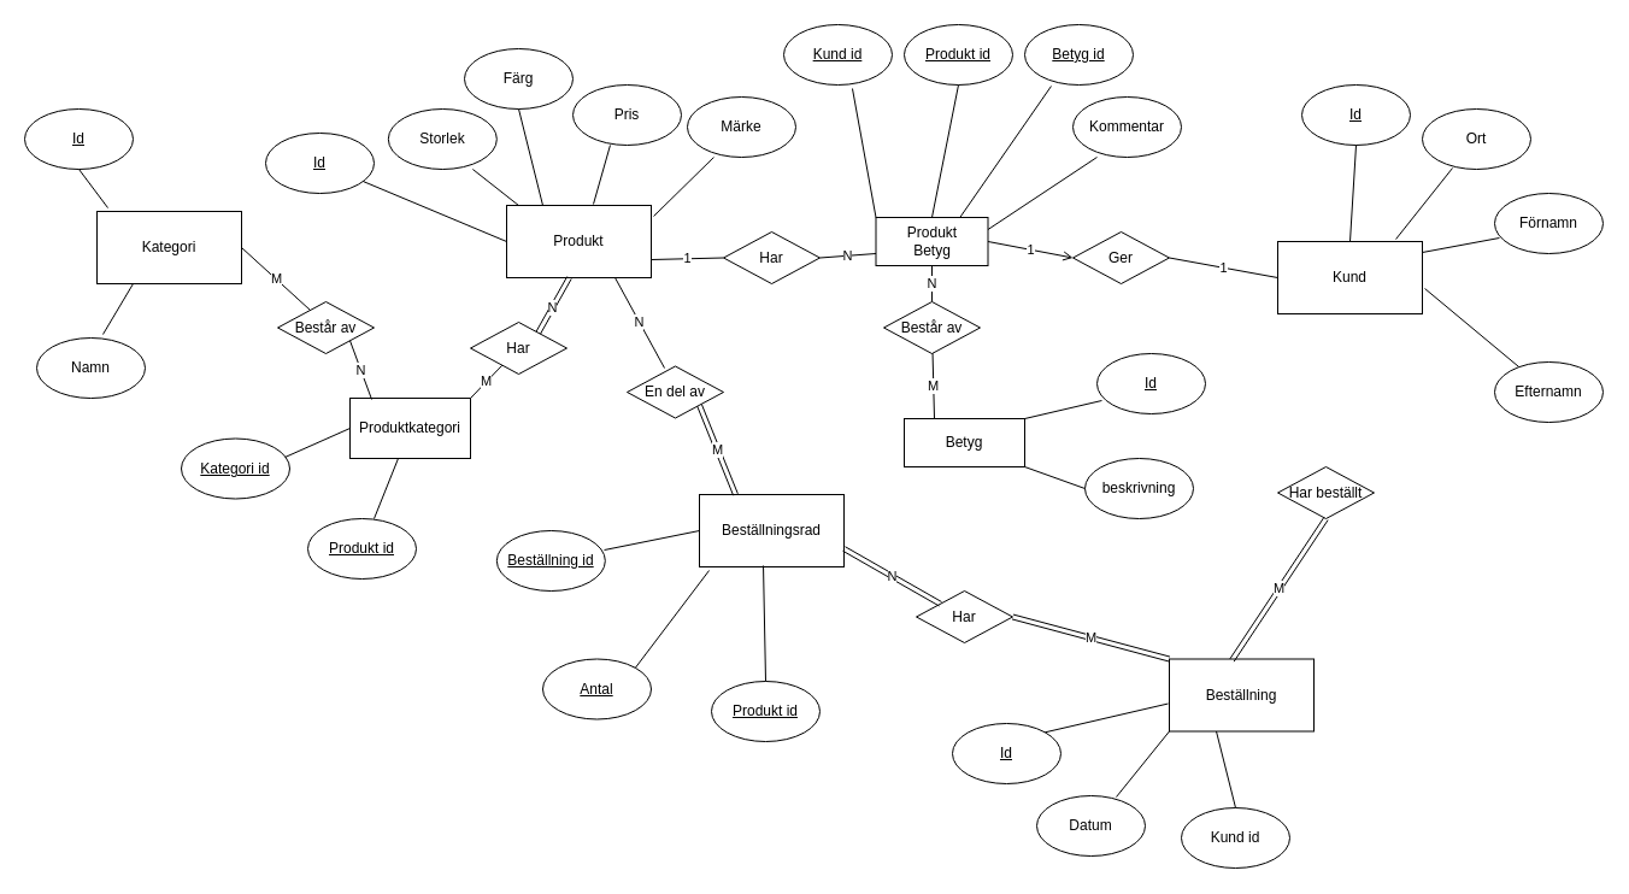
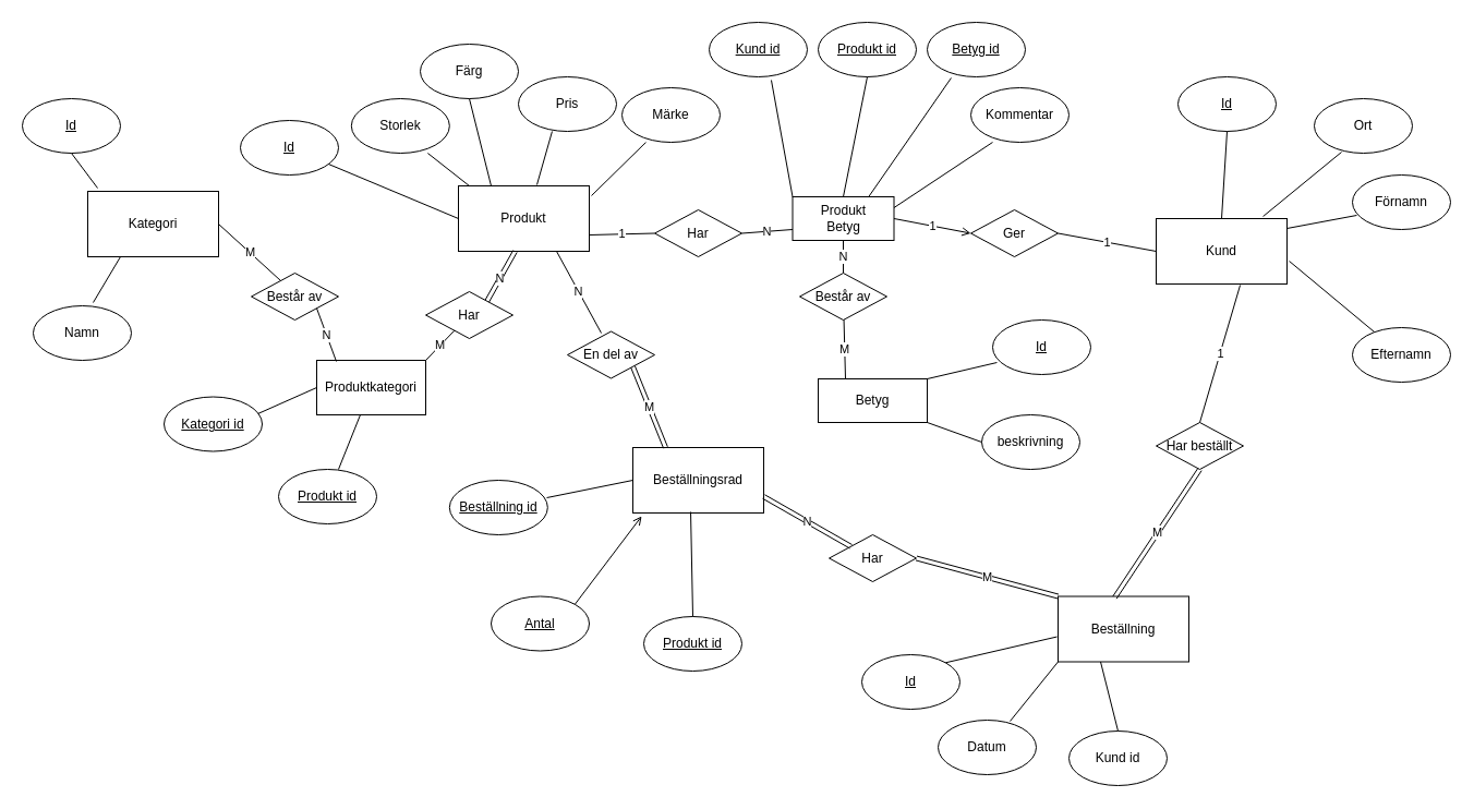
  <mxCell id="0" />
  <mxCell id="1" parent="0" />
  <mxCell id="2" value="&lt;div&gt;Produkt&lt;/div&gt;" style="rounded=0;whiteSpace=wrap;html=1;" parent="1" vertex="1"><mxGeometry x="420" y="170" width="120" height="60" as="geometry" /></mxCell>
  <mxCell id="3" value="Kategori" style="rounded=0;whiteSpace=wrap;html=1;" parent="1" vertex="1"><mxGeometry x="80" y="175" width="120" height="60" as="geometry" /></mxCell>
  <mxCell id="4" value="Kund" style="rounded=0;whiteSpace=wrap;html=1;" parent="1" vertex="1"><mxGeometry x="1060" y="200" width="120" height="60" as="geometry" /></mxCell>
  <mxCell id="5" value="&lt;div&gt;Beställning&lt;/div&gt;" style="rounded=0;whiteSpace=wrap;html=1;" parent="1" vertex="1"><mxGeometry x="970" y="546.5" width="120" height="60" as="geometry" /></mxCell>
  <mxCell id="6" value="Storlek" style="ellipse;whiteSpace=wrap;html=1;" parent="1" vertex="1"><mxGeometry x="321.84" y="90" width="90" height="50" as="geometry" /></mxCell>
  <mxCell id="7" value="Färg" style="ellipse;whiteSpace=wrap;html=1;" parent="1" vertex="1"><mxGeometry x="385" width="90" height="50" as="geometry" y="40" /></mxCell>
  <mxCell id="8" value="Pris" style="ellipse;whiteSpace=wrap;html=1;" parent="1" vertex="1"><mxGeometry x="475" y="70" width="90" height="50" as="geometry" /></mxCell>
  <mxCell id="9" value="Märke" style="ellipse;whiteSpace=wrap;html=1;" parent="1" vertex="1"><mxGeometry x="570" y="80" width="90" height="50" as="geometry" /></mxCell>
  <mxCell id="10" value="" style="endArrow=none;html=1;entryX=0.778;entryY=1;entryDx=0;entryDy=0;entryPerimeter=0;exitX=0.083;exitY=0;exitDx=0;exitDy=0;exitPerimeter=0;" parent="1" source="2" target="6" edge="1"><mxGeometry width="50" height="50" relative="1" as="geometry"><mxPoint x="800" y="210" as="sourcePoint" /><mxPoint x="850" y="160" as="targetPoint" /></mxGeometry></mxCell>
  <mxCell id="11" value="" style="endArrow=none;html=1;entryX=0.5;entryY=1;entryDx=0;entryDy=0;exitX=0.25;exitY=0;exitDx=0;exitDy=0;" parent="1" source="2" target="7" edge="1"><mxGeometry width="50" height="50" relative="1" as="geometry"><mxPoint x="650" y="170" as="sourcePoint" /><mxPoint x="700" y="120" as="targetPoint" /></mxGeometry></mxCell>
  <mxCell id="12" value="" style="endArrow=none;html=1;entryX=0.344;entryY=1;entryDx=0;entryDy=0;entryPerimeter=0;exitX=0.6;exitY=-0.017;exitDx=0;exitDy=0;exitPerimeter=0;" parent="1" source="2" target="8" edge="1"><mxGeometry width="50" height="50" relative="1" as="geometry"><mxPoint x="820" y="220" as="sourcePoint" /><mxPoint x="870" y="170" as="targetPoint" /></mxGeometry></mxCell>
  <mxCell id="13" value="" style="endArrow=none;html=1;entryX=0.244;entryY=1;entryDx=0;entryDy=0;entryPerimeter=0;exitX=1.017;exitY=0.15;exitDx=0;exitDy=0;exitPerimeter=0;" parent="1" source="2" target="9" edge="1"><mxGeometry width="50" height="50" relative="1" as="geometry"><mxPoint x="800" y="260" as="sourcePoint" /><mxPoint x="850" y="210" as="targetPoint" /></mxGeometry></mxCell>
  <mxCell id="14" value="&lt;u&gt;Id&lt;/u&gt;" style="ellipse;whiteSpace=wrap;html=1;" parent="1" vertex="1"><mxGeometry x="220" y="110" width="90" height="50" as="geometry" /></mxCell>
  <mxCell id="15" value="" style="endArrow=none;html=1;exitX=0;exitY=0.5;exitDx=0;exitDy=0;" parent="1" source="2" target="14" edge="1"><mxGeometry width="50" height="50" relative="1" as="geometry"><mxPoint x="520" y="220" as="sourcePoint" /><mxPoint x="570" y="170" as="targetPoint" /></mxGeometry></mxCell>
  <mxCell id="16" value="&lt;u&gt;Id&lt;/u&gt;" style="ellipse;whiteSpace=wrap;html=1;" parent="1" vertex="1"><mxGeometry x="20" y="90" width="90" height="50" as="geometry" /></mxCell>
  <mxCell id="17" value="" style="endArrow=none;html=1;entryX=0.5;entryY=1;entryDx=0;entryDy=0;exitX=0.075;exitY=-0.05;exitDx=0;exitDy=0;exitPerimeter=0;" parent="1" source="3" target="16" edge="1"><mxGeometry width="50" height="50" relative="1" as="geometry"><mxPoint y="310" as="sourcePoint" x="400" /><mxPoint x="450" y="260" as="targetPoint" /></mxGeometry></mxCell>
  <mxCell id="18" value="Namn" style="ellipse;whiteSpace=wrap;html=1;" parent="1" vertex="1"><mxGeometry x="30" y="280" width="90" height="50" as="geometry" /></mxCell>
  <mxCell id="19" value="" style="endArrow=none;html=1;exitX=0.611;exitY=-0.06;exitDx=0;exitDy=0;exitPerimeter=0;entryX=0.25;entryY=1;entryDx=0;entryDy=0;" parent="1" source="18" target="3" edge="1"><mxGeometry width="50" height="50" relative="1" as="geometry"><mxPoint x="580" y="450" as="sourcePoint" /><mxPoint x="630" y="400" as="targetPoint" /></mxGeometry></mxCell>
  <mxCell id="20" value="M" style="endArrow=none;html=1;exitX=1;exitY=0.5;exitDx=0;exitDy=0;entryX=0.338;entryY=0.163;entryDx=0;entryDy=0;entryPerimeter=0;" parent="1" source="3" target="64" edge="1"><mxGeometry width="50" height="50" relative="1" as="geometry"><mxPoint x="590" y="400" as="sourcePoint" /><mxPoint x="250" y="260" as="targetPoint" /></mxGeometry></mxCell>
  <mxCell id="21" value="&lt;u&gt;Id&lt;/u&gt;" style="ellipse;whiteSpace=wrap;html=1;" parent="1" vertex="1"><mxGeometry x="1080" y="70" width="90" height="50" as="geometry" /></mxCell>
  <mxCell id="22" value="" style="endArrow=none;html=1;entryX=0.5;entryY=1;entryDx=0;entryDy=0;exitX=0.5;exitY=0;exitDx=0;exitDy=0;" parent="1" source="4" target="21" edge="1"><mxGeometry width="50" height="50" relative="1" as="geometry"><mxPoint x="1030" y="190" as="sourcePoint" /><mxPoint x="1080" y="140" as="targetPoint" /></mxGeometry></mxCell>
  <mxCell id="23" value="Datum" style="ellipse;whiteSpace=wrap;html=1;" parent="1" vertex="1"><mxGeometry x="860" y="660" width="90" height="50" as="geometry" /></mxCell>
  <mxCell id="24" value="" style="endArrow=none;html=1;exitX=0.733;exitY=0.02;exitDx=0;exitDy=0;exitPerimeter=0;entryX=0;entryY=1;entryDx=0;entryDy=0;" parent="1" source="23" target="5" edge="1"><mxGeometry width="50" height="50" relative="1" as="geometry"><mxPoint x="780" y="520" as="sourcePoint" /><mxPoint x="830" y="470" as="targetPoint" /></mxGeometry></mxCell>
  <mxCell id="25" value="Har beställt" style="rhombus;whiteSpace=wrap;html=1;" parent="1" vertex="1"><mxGeometry x="1060" y="387" width="80" height="43" as="geometry" /></mxCell>
  <mxCell id="26" value="N" style="shape=link;html=1;rounded=0;entryX=0.433;entryY=1;entryDx=0;entryDy=0;entryPerimeter=0;exitX=0.831;exitY=0.316;exitDx=0;exitDy=0;exitPerimeter=0;" parent="1" target="2" edge="1"><mxGeometry relative="1" as="geometry"><mxPoint x="442.995" y="281.53" as="sourcePoint" /><mxPoint x="750" y="300" as="targetPoint" /></mxGeometry></mxCell>
  <mxCell id="27" value="" style="resizable=0;html=1;align=right;verticalAlign=bottom;" parent="26" connectable="0" vertex="1"><mxGeometry x="1" relative="1" as="geometry" /></mxCell>
+ <mxCell id="28" value="1" style="endArrow=none;html=1;exitX=0.5;exitY=0;exitDx=0;exitDy=0;entryX=0.642;entryY=1.017;entryDx=0;entryDy=0;entryPerimeter=0;" parent="1" source="25" target="4" edge="1"><mxGeometry width="50" height="50" relative="1" as="geometry"><mxPoint x="880" y="260" as="sourcePoint" /><mxPoint x="930" y="210" as="targetPoint" /></mxGeometry></mxCell>
  <mxCell id="29" value="N" style="endArrow=none;html=1;entryX=0.75;entryY=1;entryDx=0;entryDy=0;exitX=0.388;exitY=0.035;exitDx=0;exitDy=0;exitPerimeter=0;" parent="1" source="53" target="2" edge="1"><mxGeometry width="50" height="50" relative="1" as="geometry"><mxPoint x="530" y="290" as="sourcePoint" /><mxPoint x="880" y="200" as="targetPoint" /></mxGeometry></mxCell>
  <mxCell id="30" value="M" style="endArrow=none;html=1;entryX=0.5;entryY=1;entryDx=0;entryDy=0;exitX=0.433;exitY=0.017;exitDx=0;exitDy=0;exitPerimeter=0;shape=link;" parent="1" source="5" target="25" edge="1"><mxGeometry width="50" height="50" relative="1" as="geometry"><mxPoint x="720" y="370" as="sourcePoint" /><mxPoint x="770" y="320" as="targetPoint" /></mxGeometry></mxCell>
  <mxCell id="31" value="M" style="endArrow=none;html=1;exitX=0;exitY=0;exitDx=0;exitDy=0;shape=link;entryX=1;entryY=0.5;entryDx=0;entryDy=0;" parent="1" source="5" target="55" edge="1"><mxGeometry width="50" height="50" relative="1" as="geometry"><mxPoint x="690" y="410" as="sourcePoint" /><mxPoint x="850" y="520" as="targetPoint" /></mxGeometry></mxCell>
  <mxCell id="32" value="&lt;u&gt;Id&lt;/u&gt;" style="ellipse;whiteSpace=wrap;html=1;" parent="1" vertex="1"><mxGeometry x="790" y="600" width="90" height="50" as="geometry" /></mxCell>
  <mxCell id="33" value="" style="endArrow=none;html=1;entryX=-0.008;entryY=0.617;entryDx=0;entryDy=0;entryPerimeter=0;exitX=1;exitY=0;exitDx=0;exitDy=0;" parent="1" source="32" target="5" edge="1"><mxGeometry width="50" height="50" relative="1" as="geometry"><mxPoint x="690" y="450" as="sourcePoint" /><mxPoint x="740" y="400" as="targetPoint" /></mxGeometry></mxCell>
  <mxCell id="34" value="Kund id" style="ellipse;whiteSpace=wrap;html=1;" parent="1" vertex="1"><mxGeometry x="980" y="670" width="90" height="50" as="geometry" /></mxCell>
- <mxCell id="35" value="Ort" style="ellipse;whiteSpace=wrap;html=1;" parent="1" vertex="1"><mxGeometry x="1180" y="90" width="90" height="50" as="geometry" /></mxCell>
+ <mxCell id="35" value="Ort" style="ellipse;whiteSpace=wrap;html=1;" parent="1" vertex="1"><mxGeometry x="1205" y="90" width="90" height="50" as="geometry" /></mxCell>
  <mxCell id="36" value="" style="endArrow=none;html=1;exitX=0.5;exitY=0;exitDx=0;exitDy=0;entryX=0.325;entryY=1;entryDx=0;entryDy=0;entryPerimeter=0;" parent="1" source="34" target="5" edge="1"><mxGeometry width="50" height="50" relative="1" as="geometry"><mxPoint x="810" y="530" as="sourcePoint" /><mxPoint x="860" y="480" as="targetPoint" /></mxGeometry></mxCell>
  <mxCell id="37" value="" style="endArrow=none;html=1;entryX=0.278;entryY=0.98;entryDx=0;entryDy=0;exitX=0.817;exitY=-0.033;exitDx=0;exitDy=0;entryPerimeter=0;exitPerimeter=0;" parent="1" source="4" target="35" edge="1"><mxGeometry width="50" height="50" relative="1" as="geometry"><mxPoint x="1130" y="220" as="sourcePoint" /><mxPoint x="1180" y="170" as="targetPoint" /></mxGeometry></mxCell>
  <mxCell id="38" value="Förnamn" style="ellipse;whiteSpace=wrap;html=1;" parent="1" vertex="1"><mxGeometry x="1240" y="160" width="90" height="50" as="geometry" /></mxCell>
  <mxCell id="39" value="" style="endArrow=none;html=1;entryX=0.044;entryY=0.74;entryDx=0;entryDy=0;entryPerimeter=0;exitX=1;exitY=0.15;exitDx=0;exitDy=0;exitPerimeter=0;" parent="1" source="4" target="38" edge="1"><mxGeometry width="50" height="50" relative="1" as="geometry"><mxPoint x="1150" y="280" as="sourcePoint" /><mxPoint x="1200" y="230" as="targetPoint" /></mxGeometry></mxCell>
  <mxCell id="40" value="Efternamn" style="ellipse;whiteSpace=wrap;html=1;" parent="1" vertex="1"><mxGeometry x="1240" y="300" width="90" height="50" as="geometry" /></mxCell>
  <mxCell id="41" value="" style="endArrow=none;html=1;exitX=1.017;exitY=0.65;exitDx=0;exitDy=0;exitPerimeter=0;" parent="1" source="4" target="40" edge="1"><mxGeometry width="50" height="50" relative="1" as="geometry"><mxPoint x="1150" y="350" as="sourcePoint" /><mxPoint x="1200" y="300" as="targetPoint" /></mxGeometry></mxCell>
  <mxCell id="42" value="Betyg" style="rounded=0;whiteSpace=wrap;html=1;" parent="1" vertex="1"><mxGeometry x="750" y="347" width="100" height="40" as="geometry" /></mxCell>
  <mxCell id="43" value="1" style="endArrow=none;html=1;entryX=0;entryY=0.5;entryDx=0;entryDy=0;exitX=1;exitY=0.5;exitDx=0;exitDy=0;" parent="1" source="71" target="4" edge="1"><mxGeometry width="50" height="50" relative="1" as="geometry"><mxPoint x="980" y="220" as="sourcePoint" /><mxPoint x="920" y="340" as="targetPoint" /></mxGeometry></mxCell>
  <mxCell id="44" value="1" style="endArrow=none;html=1;entryX=1;entryY=0.75;entryDx=0;entryDy=0;exitX=0;exitY=0.5;exitDx=0;exitDy=0;" parent="1" source="75" target="2" edge="1"><mxGeometry width="50" height="50" relative="1" as="geometry"><mxPoint x="600" y="215" as="sourcePoint" /><mxPoint x="820" y="350" as="targetPoint" /></mxGeometry></mxCell>
  <mxCell id="45" value="N" style="endArrow=none;html=1;exitX=0.5;exitY=0;exitDx=0;exitDy=0;entryX=0.5;entryY=1;entryDx=0;entryDy=0;" parent="1" source="73" target="70" edge="1"><mxGeometry width="50" height="50" relative="1" as="geometry"><mxPoint x="740" y="460" as="sourcePoint" /><mxPoint x="780" y="260" as="targetPoint" /></mxGeometry></mxCell>
  <mxCell id="46" value="&lt;u&gt;Id&lt;/u&gt;" style="ellipse;whiteSpace=wrap;html=1;" parent="1" vertex="1"><mxGeometry x="910" y="293" width="90" height="50" as="geometry" /></mxCell>
  <mxCell id="47" value="beskrivning" style="ellipse;whiteSpace=wrap;html=1;" parent="1" vertex="1"><mxGeometry x="900" y="380" width="90" height="50" as="geometry" /></mxCell>
  <mxCell id="48" value="" style="endArrow=none;html=1;entryX=0.044;entryY=0.78;entryDx=0;entryDy=0;entryPerimeter=0;exitX=1;exitY=0;exitDx=0;exitDy=0;" parent="1" source="42" target="46" edge="1"><mxGeometry width="50" height="50" relative="1" as="geometry"><mxPoint x="800" y="520" as="sourcePoint" /><mxPoint x="850" y="470" as="targetPoint" /></mxGeometry></mxCell>
  <mxCell id="49" value="" style="endArrow=none;html=1;entryX=0;entryY=0.5;entryDx=0;entryDy=0;exitX=1;exitY=1;exitDx=0;exitDy=0;" parent="1" source="42" target="47" edge="1"><mxGeometry width="50" height="50" relative="1" as="geometry"><mxPoint x="830" y="520" as="sourcePoint" /><mxPoint x="880" y="470" as="targetPoint" /></mxGeometry></mxCell>
  <mxCell id="50" value="&lt;u&gt;Antal&lt;/u&gt;" style="ellipse;whiteSpace=wrap;html=1;" vertex="1" parent="1"><mxGeometry x="450" y="546.5" width="90" height="50" as="geometry" /></mxCell>
- <mxCell id="51" value="" style="endArrow=none;html=1;exitX=1;exitY=0;exitDx=0;exitDy=0;entryX=0.067;entryY=1.05;entryDx=0;entryDy=0;entryPerimeter=0;" edge="1" parent="1" source="50" target="52"><mxGeometry width="50" height="50" relative="1" as="geometry"><mxPoint x="710" y="610" as="sourcePoint" /><mxPoint x="713.29" y="488.858" as="targetPoint" /></mxGeometry></mxCell>
+ <mxCell id="51" value="" style="endArrow=open;html=1;exitX=1;exitY=0;exitDx=0;exitDy=0;entryX=0.067;entryY=1.05;entryDx=0;entryDy=0;entryPerimeter=0;" edge="1" parent="1" source="50" target="52"><mxGeometry width="50" height="50" relative="1" as="geometry"><mxPoint x="710" y="610" as="sourcePoint" /><mxPoint x="713.29" y="488.858" as="targetPoint" /></mxGeometry></mxCell>
  <mxCell id="52" value="Beställningsrad" style="rounded=0;whiteSpace=wrap;html=1;" vertex="1" parent="1"><mxGeometry x="580" y="410" width="120" height="60" as="geometry" /></mxCell>
  <mxCell id="53" value="En del av" style="rhombus;whiteSpace=wrap;html=1;" vertex="1" parent="1"><mxGeometry x="520" y="303.5" width="80" height="43" as="geometry" /></mxCell>
  <mxCell id="54" value="M" style="endArrow=none;html=1;entryX=1;entryY=1;entryDx=0;entryDy=0;exitX=0.25;exitY=0;exitDx=0;exitDy=0;shape=link;" edge="1" parent="1" source="52" target="53"><mxGeometry width="50" height="50" relative="1" as="geometry"><mxPoint x="440" y="510" as="sourcePoint" /><mxPoint x="490" y="460" as="targetPoint" /></mxGeometry></mxCell>
  <mxCell id="55" value="Har" style="rhombus;whiteSpace=wrap;html=1;" vertex="1" parent="1"><mxGeometry x="760" y="490" width="80" height="43" as="geometry" /></mxCell>
  <mxCell id="56" value="N" style="endArrow=none;html=1;entryX=1;entryY=0.75;entryDx=0;entryDy=0;exitX=0;exitY=0;exitDx=0;exitDy=0;shape=link;" edge="1" parent="1" source="55" target="52"><mxGeometry width="50" height="50" relative="1" as="geometry"><mxPoint x="660" y="600" as="sourcePoint" /><mxPoint x="710" y="550" as="targetPoint" /></mxGeometry></mxCell>
  <mxCell id="57" value="&lt;u&gt;Produkt id&lt;/u&gt;" style="ellipse;whiteSpace=wrap;html=1;" vertex="1" parent="1"><mxGeometry x="590" y="565" width="90" height="50" as="geometry" /></mxCell>
  <mxCell id="58" value="&lt;u&gt;Beställning id&lt;/u&gt;" style="ellipse;whiteSpace=wrap;html=1;" vertex="1" parent="1"><mxGeometry x="411.84" y="440" width="90" height="50" as="geometry" /></mxCell>
  <mxCell id="59" value="" style="endArrow=none;html=1;entryX=0;entryY=0.5;entryDx=0;entryDy=0;exitX=0.991;exitY=0.32;exitDx=0;exitDy=0;exitPerimeter=0;" edge="1" parent="1" source="58" target="52"><mxGeometry width="50" height="50" relative="1" as="geometry"><mxPoint x="330" y="530" as="sourcePoint" /><mxPoint x="570" y="440" as="targetPoint" /></mxGeometry></mxCell>
  <mxCell id="60" value="" style="endArrow=none;html=1;entryX=0.442;entryY=0.983;entryDx=0;entryDy=0;entryPerimeter=0;exitX=0.5;exitY=0;exitDx=0;exitDy=0;" edge="1" parent="1" source="57" target="52"><mxGeometry width="50" height="50" relative="1" as="geometry"><mxPoint x="390" y="640" as="sourcePoint" /><mxPoint x="440" y="590" as="targetPoint" /></mxGeometry></mxCell>
  <mxCell id="61" value="Produktkategori" style="rounded=0;whiteSpace=wrap;html=1;" vertex="1" parent="1"><mxGeometry x="290" y="330" width="100" height="50" as="geometry" /></mxCell>
  <mxCell id="62" value="Har" style="rhombus;whiteSpace=wrap;html=1;" vertex="1" parent="1"><mxGeometry x="390" y="267" width="80" height="43" as="geometry" /></mxCell>
  <mxCell id="63" value="M" style="endArrow=none;html=1;exitX=1;exitY=0;exitDx=0;exitDy=0;" edge="1" parent="1" source="61" target="62"><mxGeometry width="50" height="50" relative="1" as="geometry"><mxPoint x="390" y="350" as="sourcePoint" /><mxPoint x="310" y="450" as="targetPoint" /></mxGeometry></mxCell>
  <mxCell id="64" value="Består av" style="rhombus;whiteSpace=wrap;html=1;" vertex="1" parent="1"><mxGeometry x="230" y="250" width="80" height="43" as="geometry" /></mxCell>
  <mxCell id="65" value="N" style="endArrow=none;html=1;entryX=1;entryY=1;entryDx=0;entryDy=0;exitX=0.18;exitY=0.02;exitDx=0;exitDy=0;exitPerimeter=0;" edge="1" parent="1" source="61" target="64"><mxGeometry width="50" height="50" relative="1" as="geometry"><mxPoint x="180" y="470" as="sourcePoint" /><mxPoint x="230" y="420" as="targetPoint" /></mxGeometry></mxCell>
  <mxCell id="66" value="&lt;u&gt;Kategori id&lt;/u&gt;" style="ellipse;whiteSpace=wrap;html=1;" vertex="1" parent="1"><mxGeometry x="150" y="363.5" width="90" height="50" as="geometry" /></mxCell>
  <mxCell id="67" value="&lt;u&gt;Produkt id&lt;/u&gt;" style="ellipse;whiteSpace=wrap;html=1;" vertex="1" parent="1"><mxGeometry x="255" y="430" width="90" height="50" as="geometry" /></mxCell>
  <mxCell id="68" value="" style="endArrow=none;html=1;entryX=0;entryY=0.5;entryDx=0;entryDy=0;exitX=0.956;exitY=0.31;exitDx=0;exitDy=0;exitPerimeter=0;" edge="1" parent="1" source="66" target="61"><mxGeometry width="50" height="50" relative="1" as="geometry"><mxPoint x="150" y="540" as="sourcePoint" /><mxPoint x="200" y="490" as="targetPoint" /></mxGeometry></mxCell>
  <mxCell id="69" value="" style="endArrow=none;html=1;exitX=0.611;exitY=0;exitDx=0;exitDy=0;exitPerimeter=0;" edge="1" parent="1" source="67" target="61"><mxGeometry width="50" height="50" relative="1" as="geometry"><mxPoint x="120" y="570" as="sourcePoint" /><mxPoint x="170" y="520" as="targetPoint" /></mxGeometry></mxCell>
  <mxCell id="70" value="&lt;div&gt;Produkt&lt;/div&gt;&lt;div&gt;Betyg&lt;br&gt;&lt;/div&gt;" style="rounded=0;whiteSpace=wrap;html=1;" vertex="1" parent="1"><mxGeometry x="726.5" y="180" width="93" height="40" as="geometry" /></mxCell>
  <mxCell id="71" value="Ger" style="rhombus;whiteSpace=wrap;html=1;" vertex="1" parent="1"><mxGeometry x="890" y="192" width="80" height="43" as="geometry" /></mxCell>
  <mxCell id="72" value="1" style="endArrow=open;html=1;exitX=1;exitY=0.5;exitDx=0;exitDy=0;entryX=0;entryY=0.5;entryDx=0;entryDy=0;" edge="1" parent="1" source="70" target="71"><mxGeometry width="50" height="50" relative="1" as="geometry"><mxPoint x="810" y="190" as="sourcePoint" /><mxPoint x="860" y="140" as="targetPoint" /></mxGeometry></mxCell>
  <mxCell id="73" value="Består av" style="rhombus;whiteSpace=wrap;html=1;" vertex="1" parent="1"><mxGeometry x="733" y="250" width="80" height="43" as="geometry" /></mxCell>
  <mxCell id="74" value="M" style="endArrow=none;html=1;exitX=0.25;exitY=0;exitDx=0;exitDy=0;" edge="1" parent="1" source="42" target="73"><mxGeometry width="50" height="50" relative="1" as="geometry"><mxPoint x="785" y="306.5" as="sourcePoint" /><mxPoint x="780" y="260" as="targetPoint" /></mxGeometry></mxCell>
  <mxCell id="75" value="Har" style="rhombus;whiteSpace=wrap;html=1;" vertex="1" parent="1"><mxGeometry x="600" y="192" width="80" height="43" as="geometry" /></mxCell>
  <mxCell id="76" value="N" style="endArrow=none;html=1;entryX=0;entryY=0.75;entryDx=0;entryDy=0;exitX=1;exitY=0.5;exitDx=0;exitDy=0;" edge="1" parent="1" source="75" target="70"><mxGeometry width="50" height="50" relative="1" as="geometry"><mxPoint x="640" y="320" as="sourcePoint" /><mxPoint x="690" y="270" as="targetPoint" /></mxGeometry></mxCell>
  <mxCell id="77" value="&lt;u&gt;Kund id&lt;br&gt;&lt;/u&gt;" style="ellipse;whiteSpace=wrap;html=1;" vertex="1" parent="1"><mxGeometry x="650" y="20" width="90" height="50" as="geometry" /></mxCell>
  <mxCell id="78" value="&lt;u&gt;Produkt id&lt;/u&gt;" style="ellipse;whiteSpace=wrap;html=1;" vertex="1" parent="1"><mxGeometry x="750" y="20" width="90" height="50" as="geometry" /></mxCell>
  <mxCell id="79" value="&lt;u&gt;Betyg id&lt;/u&gt;" style="ellipse;whiteSpace=wrap;html=1;" vertex="1" parent="1"><mxGeometry x="850" y="20" width="90" height="50" as="geometry" /></mxCell>
  <mxCell id="80" value="Kommentar" style="ellipse;whiteSpace=wrap;html=1;" vertex="1" parent="1"><mxGeometry x="890" y="80" width="90" height="50" as="geometry" /></mxCell>
  <mxCell id="81" value="" style="endArrow=none;html=1;entryX=0.633;entryY=1.06;entryDx=0;entryDy=0;entryPerimeter=0;exitX=0;exitY=0;exitDx=0;exitDy=0;" edge="1" parent="1" source="70" target="77"><mxGeometry width="50" height="50" relative="1" as="geometry"><mxPoint x="670" y="310" as="sourcePoint" /><mxPoint x="720" y="260" as="targetPoint" /></mxGeometry></mxCell>
  <mxCell id="82" value="" style="endArrow=none;html=1;entryX=0.5;entryY=1;entryDx=0;entryDy=0;exitX=0.5;exitY=0;exitDx=0;exitDy=0;" edge="1" parent="1" source="70" target="78"><mxGeometry width="50" height="50" relative="1" as="geometry"><mxPoint x="640" y="350" as="sourcePoint" /><mxPoint x="690" y="300" as="targetPoint" /></mxGeometry></mxCell>
  <mxCell id="83" value="" style="endArrow=none;html=1;entryX=0.244;entryY=1.02;entryDx=0;entryDy=0;entryPerimeter=0;exitX=0.75;exitY=0;exitDx=0;exitDy=0;" edge="1" parent="1" source="70" target="79"><mxGeometry width="50" height="50" relative="1" as="geometry"><mxPoint x="660" y="350" as="sourcePoint" /><mxPoint x="710" y="300" as="targetPoint" /></mxGeometry></mxCell>
  <mxCell id="84" value="" style="endArrow=none;html=1;entryX=0.222;entryY=1;entryDx=0;entryDy=0;entryPerimeter=0;exitX=1;exitY=0.25;exitDx=0;exitDy=0;" edge="1" parent="1" source="70" target="80"><mxGeometry width="50" height="50" relative="1" as="geometry"><mxPoint x="640" y="340" as="sourcePoint" /><mxPoint x="690" y="290" as="targetPoint" /></mxGeometry></mxCell>
